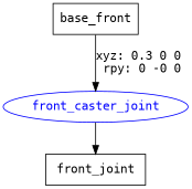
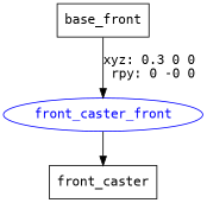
  digraph {
    fontname="DejaVu Sans Mono"
    node [fontname="DejaVu Sans Mono" shape=box]
    edge [fontname="DejaVu Sans Mono"]
    n1 [label=base_front]
-   front_caster_joint [color=blue fontcolor=blue shape=ellipse]
-   n3 [label=front_joint]
+   front_caster_joint [color=blue fontcolor=blue shape=ellipse label=front_caster_front]
+   n3 [label=front_caster]
    n1 -> front_caster_joint [label="xyz: 0.3 0 0 \nrpy: 0 -0 0"]
    front_caster_joint -> n3
  }
